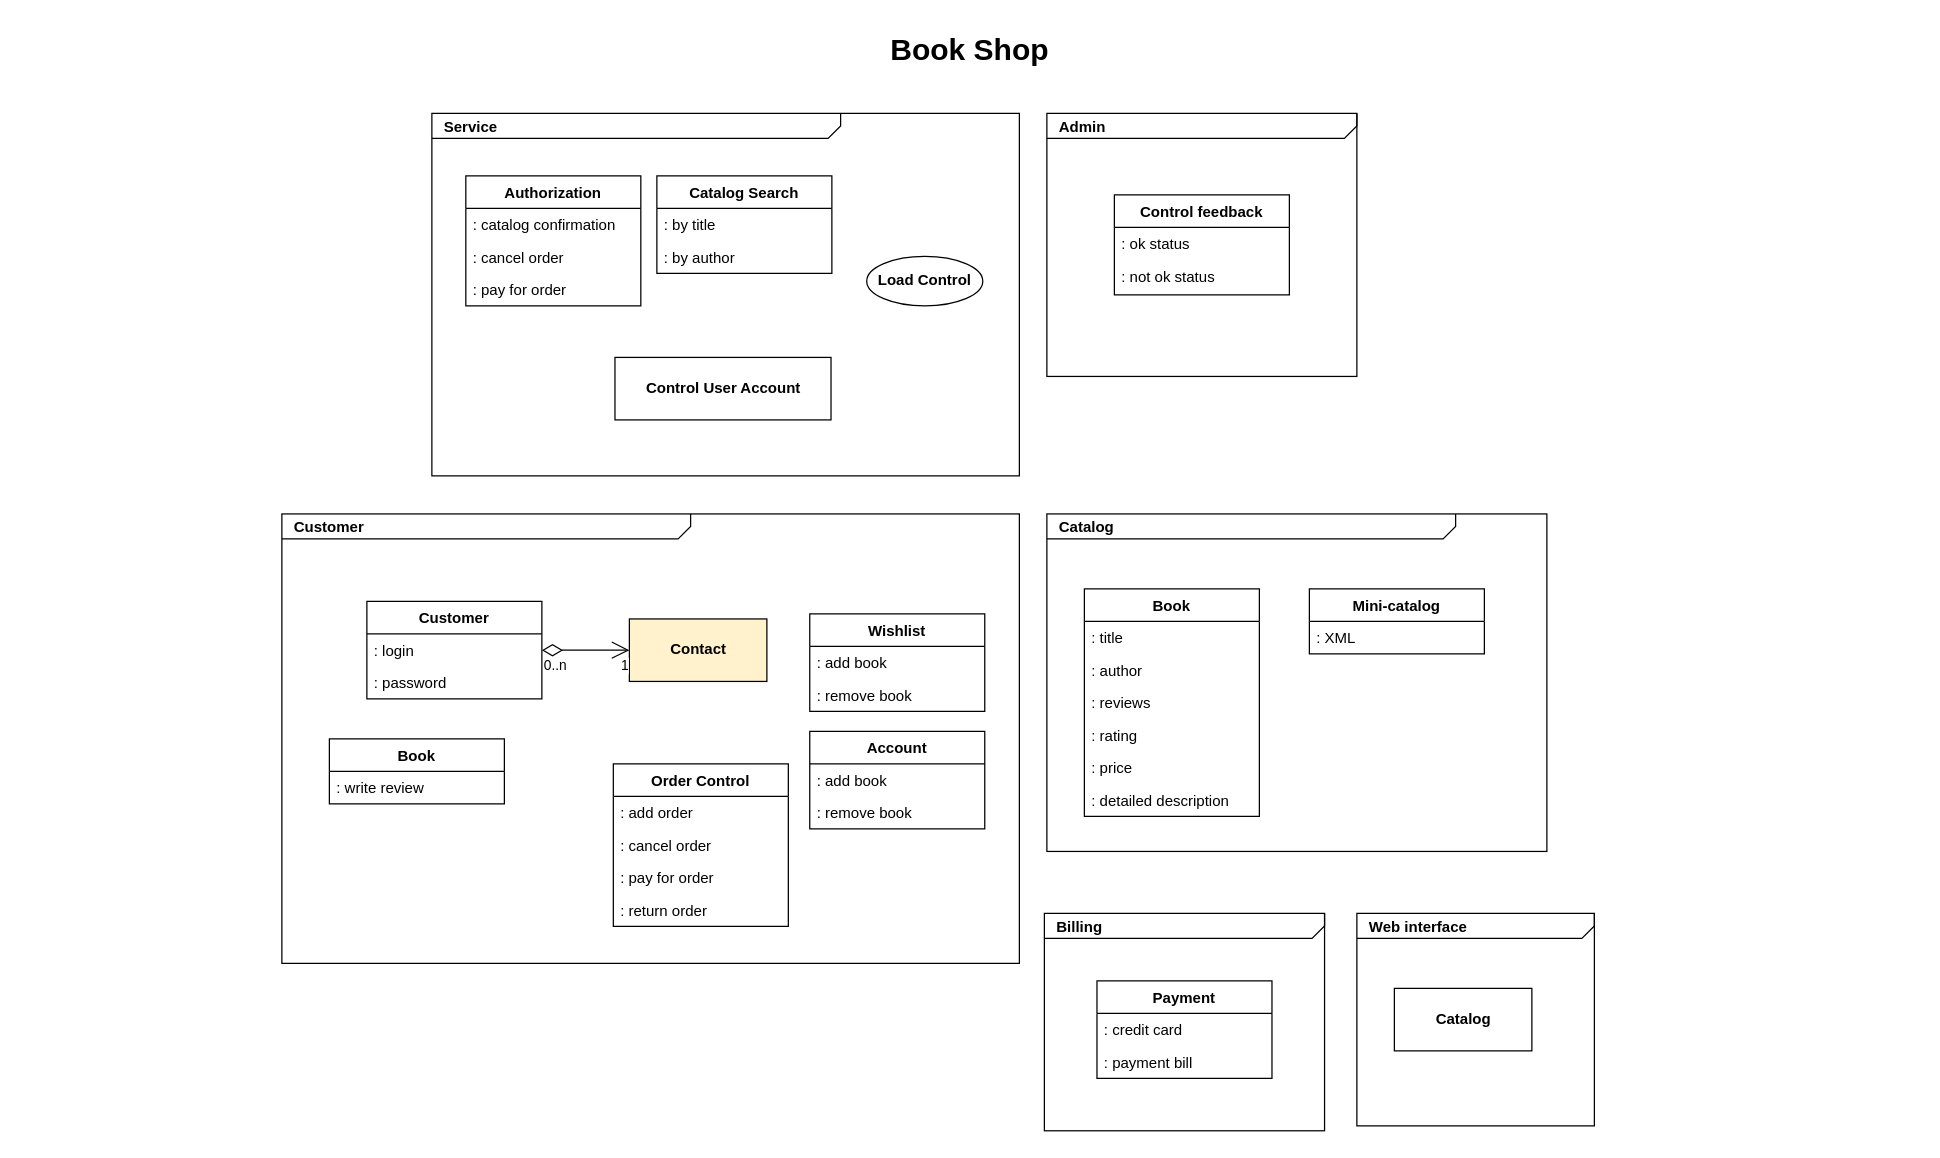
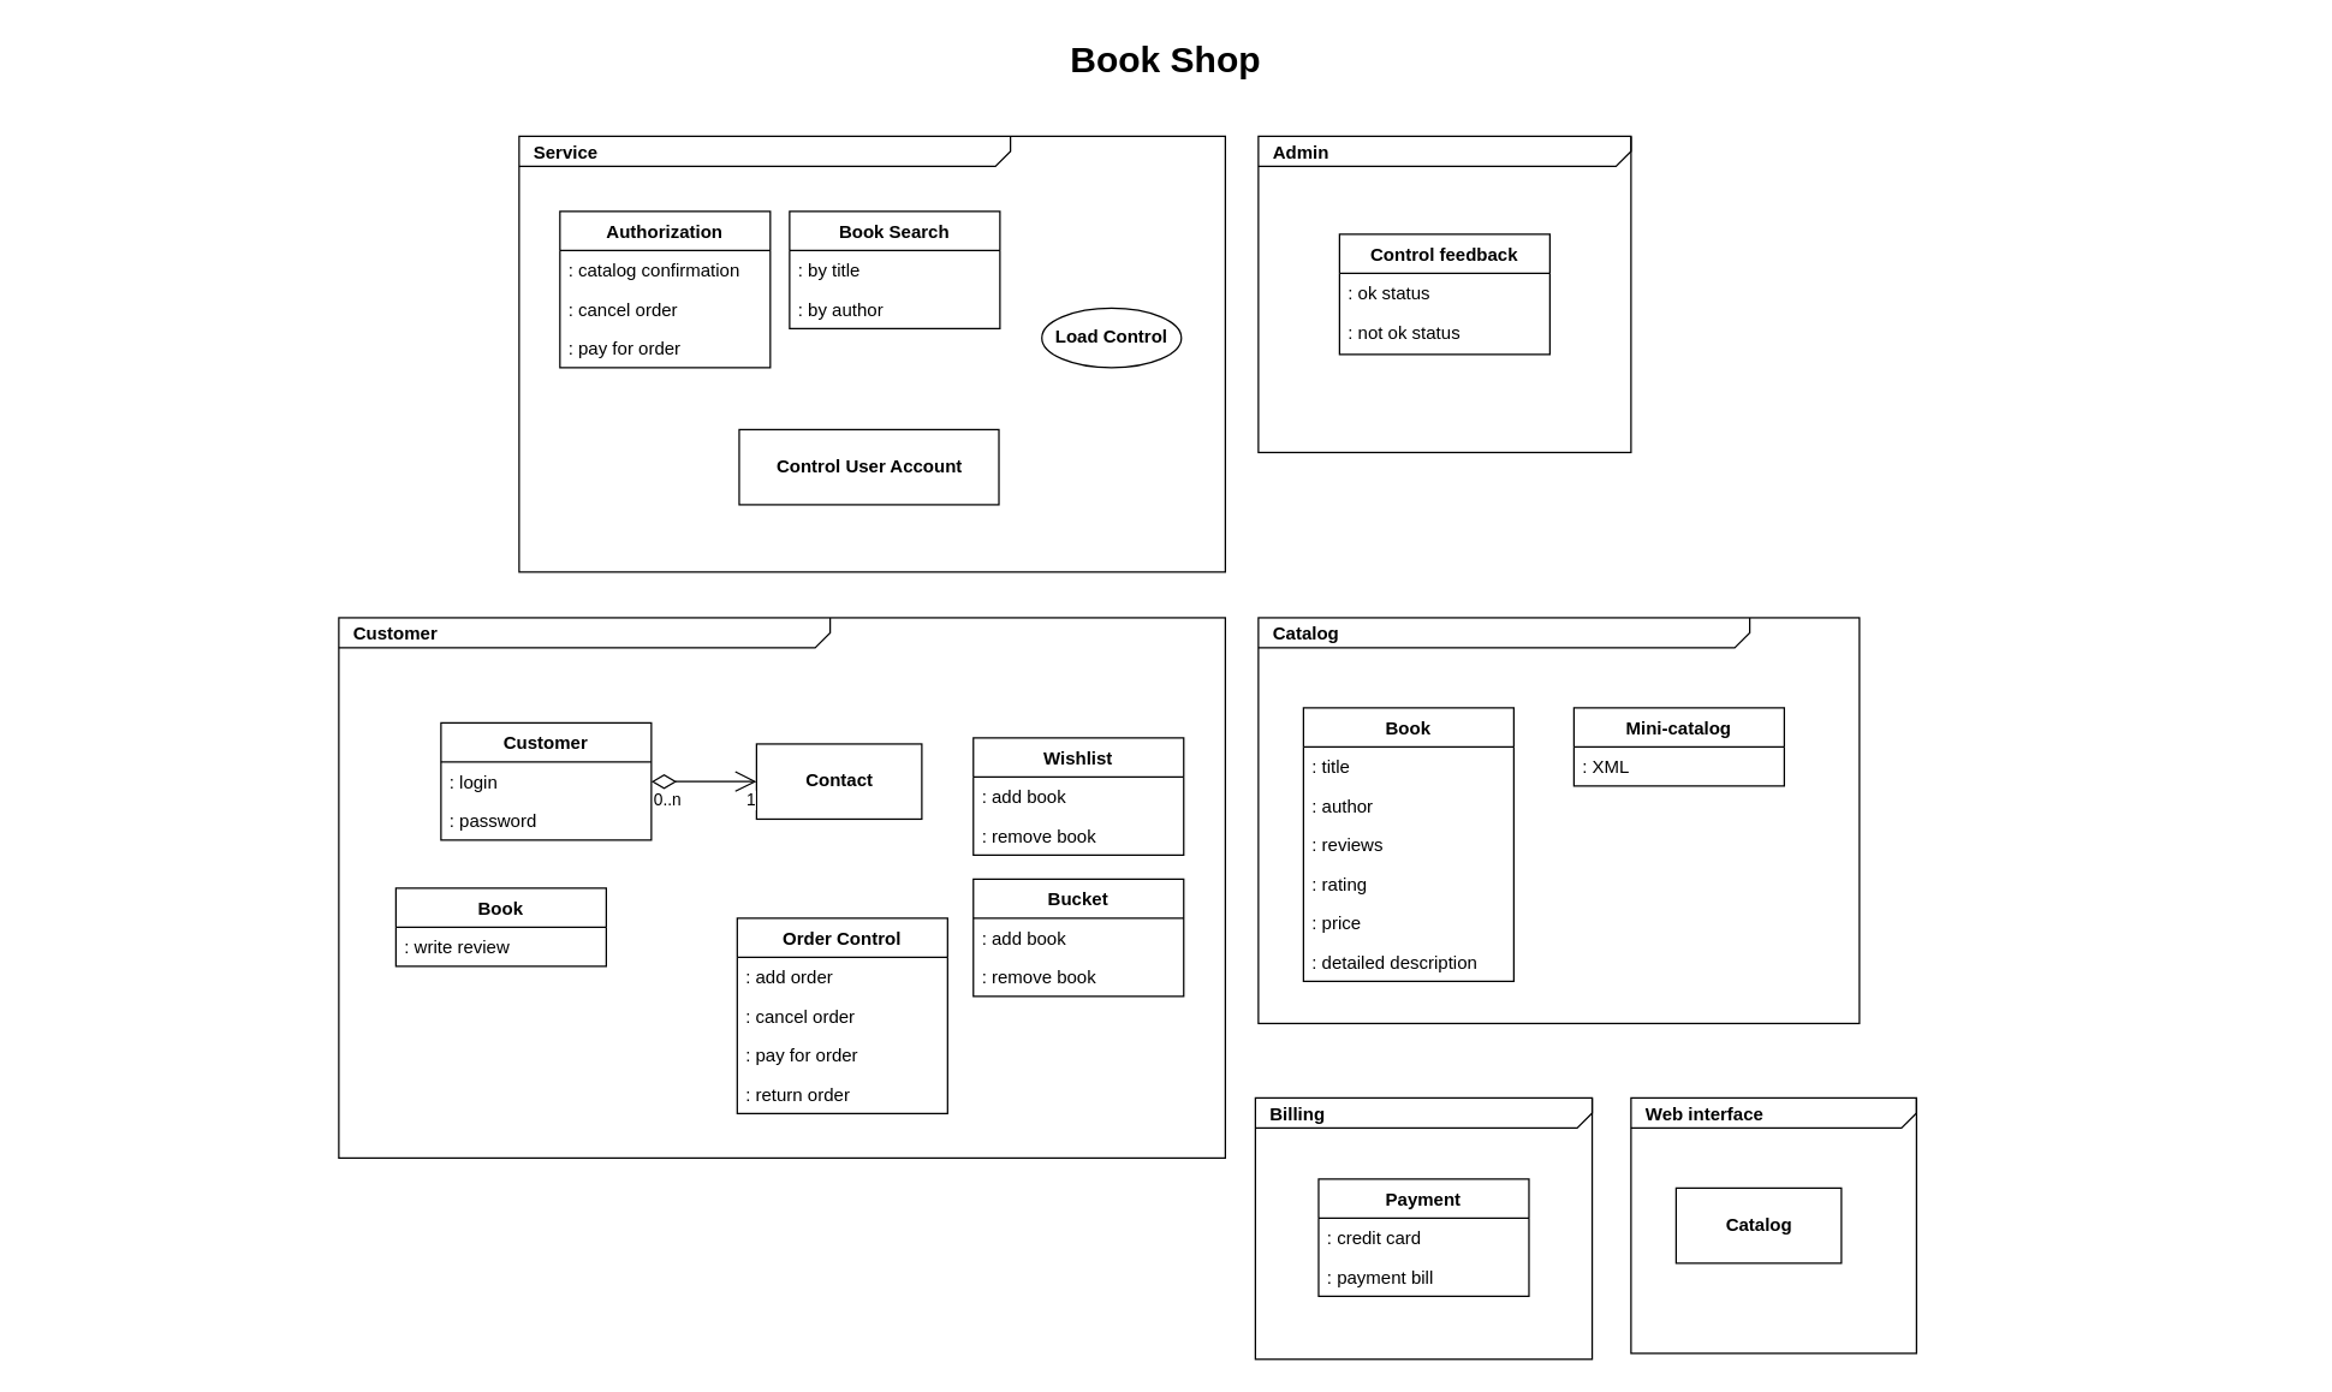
  <mxCell id="0" style=";html=1;" />
  <mxCell id="1" style=";html=1;" parent="0" />
  <mxCell id="2" value="&lt;p style=&quot;margin: 0px ; margin-top: 4px ; margin-left: 10px ; text-align: left&quot;&gt;&lt;b&gt;Web interface&lt;/b&gt;&lt;/p&gt;" style="html=1;strokeWidth=1;shape=mxgraph.sysml.package;html=1;overflow=fill;whiteSpace=wrap;fillColor=none;gradientColor=none;fontSize=12;align=center;labelX=327.64;" parent="1" vertex="1"><mxGeometry x="1085" y="730" width="190" height="170" as="geometry" /></mxCell>
  <mxCell id="3" value="Book Shop" style="text;strokeColor=none;fillColor=none;html=1;fontSize=24;fontStyle=1;verticalAlign=middle;align=center;" parent="1" vertex="1"><mxGeometry x="20" y="20" width="1510" height="40" as="geometry" /></mxCell>
  <mxCell id="4" value="&lt;p style=&quot;margin: 0px ; margin-top: 4px ; margin-left: 10px ; text-align: left&quot;&gt;&lt;b&gt;Customer&lt;/b&gt;&lt;/p&gt;" style="html=1;strokeWidth=1;shape=mxgraph.sysml.package;html=1;overflow=fill;whiteSpace=wrap;fillColor=none;gradientColor=none;fontSize=12;align=center;labelX=327.64;" vertex="1" parent="1"><mxGeometry x="225" y="410.45" width="590" height="359.55" as="geometry" /></mxCell>
  <mxCell id="5" value="&lt;p style=&quot;margin: 0px ; margin-top: 4px ; margin-left: 10px ; text-align: left&quot;&gt;&lt;b&gt;Billing&lt;/b&gt;&lt;/p&gt;" style="html=1;strokeWidth=1;shape=mxgraph.sysml.package;html=1;overflow=fill;whiteSpace=wrap;fillColor=none;gradientColor=none;fontSize=12;align=center;labelX=327.64;" vertex="1" parent="1"><mxGeometry x="835" y="730" width="224.15" height="173.93" as="geometry" /></mxCell>
  <mxCell id="6" value="&lt;p style=&quot;margin: 0px ; margin-top: 4px ; margin-left: 10px ; text-align: left&quot;&gt;&lt;b&gt;Catalog&lt;/b&gt;&lt;/p&gt;" style="html=1;strokeWidth=1;shape=mxgraph.sysml.package;html=1;overflow=fill;whiteSpace=wrap;fillColor=none;gradientColor=none;fontSize=12;align=center;labelX=327.64;" vertex="1" parent="1"><mxGeometry x="837" y="410.45" width="400" height="270" as="geometry" /></mxCell>
  <mxCell id="7" value="Customer" style="swimlane;fontStyle=1;childLayout=stackLayout;horizontal=1;startSize=26;fillColor=none;horizontalStack=0;resizeParent=1;resizeParentMax=0;resizeLast=0;collapsible=1;marginBottom=0;" vertex="1" parent="1"><mxGeometry x="293" y="480.45" width="140" height="78" as="geometry" /></mxCell>
  <mxCell id="8" value=": login" style="text;strokeColor=none;fillColor=none;align=left;verticalAlign=top;spacingLeft=4;spacingRight=4;overflow=hidden;rotatable=0;points=[[0,0.5],[1,0.5]];portConstraint=eastwest;" vertex="1" parent="7"><mxGeometry y="26" width="140" height="26" as="geometry" /></mxCell>
  <mxCell id="9" value=": password" style="text;strokeColor=none;fillColor=none;align=left;verticalAlign=top;spacingLeft=4;spacingRight=4;overflow=hidden;rotatable=0;points=[[0,0.5],[1,0.5]];portConstraint=eastwest;" vertex="1" parent="7"><mxGeometry y="52" width="140" height="26" as="geometry" /></mxCell>
- <mxCell id="10" value="&lt;b&gt;Contact&lt;/b&gt;" style="html=1;fillColor=#fff2cc;" vertex="1" parent="1"><mxGeometry x="503" y="494.45" width="110" height="50" as="geometry" /></mxCell>
+ <mxCell id="10" value="&lt;b&gt;Contact&lt;/b&gt;" style="html=1;" vertex="1" parent="1"><mxGeometry x="503" y="494.45" width="110" height="50" as="geometry" /></mxCell>
  <mxCell id="11" value="" style="endArrow=open;html=1;endSize=12;startArrow=diamondThin;startSize=14;startFill=0;edgeStyle=orthogonalEdgeStyle;" edge="1" parent="1" source="7" target="10"><mxGeometry relative="1" as="geometry"><mxPoint x="413" y="560.45" as="sourcePoint" /><mxPoint x="573" y="560.45" as="targetPoint" /></mxGeometry></mxCell>
  <mxCell id="12" value="0..n" style="edgeLabel;resizable=0;html=1;align=left;verticalAlign=top;" connectable="0" vertex="1" parent="11"><mxGeometry x="-1" relative="1" as="geometry" /></mxCell>
  <mxCell id="13" value="1" style="edgeLabel;resizable=0;html=1;align=right;verticalAlign=top;" connectable="0" vertex="1" parent="11"><mxGeometry x="1" relative="1" as="geometry" /></mxCell>
- <mxCell id="14" value="Account" style="swimlane;fontStyle=1;childLayout=stackLayout;horizontal=1;startSize=26;fillColor=none;horizontalStack=0;resizeParent=1;resizeParentMax=0;resizeLast=0;collapsible=1;marginBottom=0;" vertex="1" parent="1"><mxGeometry x="647.31" y="584.45" width="140" height="78" as="geometry" /></mxCell>
+ <mxCell id="14" value="Bucket" style="swimlane;fontStyle=1;childLayout=stackLayout;horizontal=1;startSize=26;fillColor=none;horizontalStack=0;resizeParent=1;resizeParentMax=0;resizeLast=0;collapsible=1;marginBottom=0;" vertex="1" parent="1"><mxGeometry x="647.31" y="584.45" width="140" height="78" as="geometry" /></mxCell>
  <mxCell id="15" value=": add book" style="text;strokeColor=none;fillColor=none;align=left;verticalAlign=top;spacingLeft=4;spacingRight=4;overflow=hidden;rotatable=0;points=[[0,0.5],[1,0.5]];portConstraint=eastwest;" vertex="1" parent="14"><mxGeometry y="26" width="140" height="26" as="geometry" /></mxCell>
  <mxCell id="16" value=": remove book" style="text;strokeColor=none;fillColor=none;align=left;verticalAlign=top;spacingLeft=4;spacingRight=4;overflow=hidden;rotatable=0;points=[[0,0.5],[1,0.5]];portConstraint=eastwest;" vertex="1" parent="14"><mxGeometry y="52" width="140" height="26" as="geometry" /></mxCell>
  <mxCell id="17" value="Wishlist" style="swimlane;fontStyle=1;childLayout=stackLayout;horizontal=1;startSize=26;fillColor=none;horizontalStack=0;resizeParent=1;resizeParentMax=0;resizeLast=0;collapsible=1;marginBottom=0;" vertex="1" parent="1"><mxGeometry x="647.31" y="490.45" width="140" height="78" as="geometry" /></mxCell>
  <mxCell id="18" value=": add book" style="text;strokeColor=none;fillColor=none;align=left;verticalAlign=top;spacingLeft=4;spacingRight=4;overflow=hidden;rotatable=0;points=[[0,0.5],[1,0.5]];portConstraint=eastwest;" vertex="1" parent="17"><mxGeometry y="26" width="140" height="26" as="geometry" /></mxCell>
  <mxCell id="19" value=": remove book" style="text;strokeColor=none;fillColor=none;align=left;verticalAlign=top;spacingLeft=4;spacingRight=4;overflow=hidden;rotatable=0;points=[[0,0.5],[1,0.5]];portConstraint=eastwest;" vertex="1" parent="17"><mxGeometry y="52" width="140" height="26" as="geometry" /></mxCell>
  <mxCell id="20" value="Order Control" style="swimlane;fontStyle=1;childLayout=stackLayout;horizontal=1;startSize=26;fillColor=none;horizontalStack=0;resizeParent=1;resizeParentMax=0;resizeLast=0;collapsible=1;marginBottom=0;" vertex="1" parent="1"><mxGeometry x="490.16" y="610.45" width="140" height="130" as="geometry" /></mxCell>
  <mxCell id="21" value=": add order" style="text;strokeColor=none;fillColor=none;align=left;verticalAlign=top;spacingLeft=4;spacingRight=4;overflow=hidden;rotatable=0;points=[[0,0.5],[1,0.5]];portConstraint=eastwest;" vertex="1" parent="20"><mxGeometry y="26" width="140" height="26" as="geometry" /></mxCell>
  <mxCell id="22" value=": cancel order" style="text;strokeColor=none;fillColor=none;align=left;verticalAlign=top;spacingLeft=4;spacingRight=4;overflow=hidden;rotatable=0;points=[[0,0.5],[1,0.5]];portConstraint=eastwest;" vertex="1" parent="20"><mxGeometry y="52" width="140" height="26" as="geometry" /></mxCell>
  <mxCell id="23" value=": pay for order" style="text;strokeColor=none;fillColor=none;align=left;verticalAlign=top;spacingLeft=4;spacingRight=4;overflow=hidden;rotatable=0;points=[[0,0.5],[1,0.5]];portConstraint=eastwest;" vertex="1" parent="20"><mxGeometry y="78" width="140" height="26" as="geometry" /></mxCell>
  <mxCell id="24" value=": return order" style="text;strokeColor=none;fillColor=none;align=left;verticalAlign=top;spacingLeft=4;spacingRight=4;overflow=hidden;rotatable=0;points=[[0,0.5],[1,0.5]];portConstraint=eastwest;" vertex="1" parent="20"><mxGeometry y="104" width="140" height="26" as="geometry" /></mxCell>
  <mxCell id="25" value="Payment" style="swimlane;fontStyle=1;childLayout=stackLayout;horizontal=1;startSize=26;fillColor=none;horizontalStack=0;resizeParent=1;resizeParentMax=0;resizeLast=0;collapsible=1;marginBottom=0;" vertex="1" parent="1"><mxGeometry x="877.08" y="783.93" width="140" height="78" as="geometry" /></mxCell>
  <mxCell id="26" value=": credit card" style="text;strokeColor=none;fillColor=none;align=left;verticalAlign=top;spacingLeft=4;spacingRight=4;overflow=hidden;rotatable=0;points=[[0,0.5],[1,0.5]];portConstraint=eastwest;" vertex="1" parent="25"><mxGeometry y="26" width="140" height="26" as="geometry" /></mxCell>
  <mxCell id="27" value=": payment bill" style="text;strokeColor=none;fillColor=none;align=left;verticalAlign=top;spacingLeft=4;spacingRight=4;overflow=hidden;rotatable=0;points=[[0,0.5],[1,0.5]];portConstraint=eastwest;" vertex="1" parent="25"><mxGeometry y="52" width="140" height="26" as="geometry" /></mxCell>
  <mxCell id="28" value="Book" style="swimlane;fontStyle=1;childLayout=stackLayout;horizontal=1;startSize=26;fillColor=none;horizontalStack=0;resizeParent=1;resizeParentMax=0;resizeLast=0;collapsible=1;marginBottom=0;" vertex="1" parent="1"><mxGeometry x="263" y="590.45" width="140" height="52" as="geometry" /></mxCell>
  <mxCell id="29" value=": write review" style="text;strokeColor=none;fillColor=none;align=left;verticalAlign=top;spacingLeft=4;spacingRight=4;overflow=hidden;rotatable=0;points=[[0,0.5],[1,0.5]];portConstraint=eastwest;" vertex="1" parent="28"><mxGeometry y="26" width="140" height="26" as="geometry" /></mxCell>
  <mxCell id="30" value="Book" style="swimlane;fontStyle=1;childLayout=stackLayout;horizontal=1;startSize=26;fillColor=none;horizontalStack=0;resizeParent=1;resizeParentMax=0;resizeLast=0;collapsible=1;marginBottom=0;" vertex="1" parent="1"><mxGeometry x="867" y="470.45" width="140" height="182" as="geometry" /></mxCell>
  <mxCell id="31" value=": title" style="text;strokeColor=none;fillColor=none;align=left;verticalAlign=top;spacingLeft=4;spacingRight=4;overflow=hidden;rotatable=0;points=[[0,0.5],[1,0.5]];portConstraint=eastwest;" vertex="1" parent="30"><mxGeometry y="26" width="140" height="26" as="geometry" /></mxCell>
  <mxCell id="32" value=": author" style="text;strokeColor=none;fillColor=none;align=left;verticalAlign=top;spacingLeft=4;spacingRight=4;overflow=hidden;rotatable=0;points=[[0,0.5],[1,0.5]];portConstraint=eastwest;" vertex="1" parent="30"><mxGeometry y="52" width="140" height="26" as="geometry" /></mxCell>
  <mxCell id="33" value=": reviews" style="text;strokeColor=none;fillColor=none;align=left;verticalAlign=top;spacingLeft=4;spacingRight=4;overflow=hidden;rotatable=0;points=[[0,0.5],[1,0.5]];portConstraint=eastwest;" vertex="1" parent="30"><mxGeometry y="78" width="140" height="26" as="geometry" /></mxCell>
  <mxCell id="34" value=": rating" style="text;strokeColor=none;fillColor=none;align=left;verticalAlign=top;spacingLeft=4;spacingRight=4;overflow=hidden;rotatable=0;points=[[0,0.5],[1,0.5]];portConstraint=eastwest;" vertex="1" parent="30"><mxGeometry y="104" width="140" height="26" as="geometry" /></mxCell>
  <mxCell id="35" value=": price" style="text;strokeColor=none;fillColor=none;align=left;verticalAlign=top;spacingLeft=4;spacingRight=4;overflow=hidden;rotatable=0;points=[[0,0.5],[1,0.5]];portConstraint=eastwest;" vertex="1" parent="30"><mxGeometry y="130" width="140" height="26" as="geometry" /></mxCell>
  <mxCell id="36" value=": detailed description" style="text;strokeColor=none;fillColor=none;align=left;verticalAlign=top;spacingLeft=4;spacingRight=4;overflow=hidden;rotatable=0;points=[[0,0.5],[1,0.5]];portConstraint=eastwest;" vertex="1" parent="30"><mxGeometry y="156" width="140" height="26" as="geometry" /></mxCell>
  <mxCell id="37" value="&lt;b&gt;Catalog&lt;/b&gt;" style="html=1;" vertex="1" parent="1"><mxGeometry x="1115" y="790" width="110" height="50" as="geometry" /></mxCell>
  <mxCell id="38" value="&lt;p style=&quot;margin: 0px ; margin-top: 4px ; margin-left: 10px ; text-align: left&quot;&gt;&lt;b&gt;Service&lt;/b&gt;&lt;/p&gt;" style="html=1;strokeWidth=1;shape=mxgraph.sysml.package;html=1;overflow=fill;whiteSpace=wrap;fillColor=none;gradientColor=none;fontSize=12;align=center;labelX=327.64;" vertex="1" parent="1"><mxGeometry x="345" y="90" width="470" height="290" as="geometry" /></mxCell>
  <mxCell id="39" value="Authorization" style="swimlane;fontStyle=1;childLayout=stackLayout;horizontal=1;startSize=26;fillColor=none;horizontalStack=0;resizeParent=1;resizeParentMax=0;resizeLast=0;collapsible=1;marginBottom=0;" vertex="1" parent="1"><mxGeometry x="372.16" y="140" width="140" height="104" as="geometry" /></mxCell>
  <mxCell id="40" value=": catalog confirmation" style="text;strokeColor=none;fillColor=none;align=left;verticalAlign=top;spacingLeft=4;spacingRight=4;overflow=hidden;rotatable=0;points=[[0,0.5],[1,0.5]];portConstraint=eastwest;" vertex="1" parent="39"><mxGeometry y="26" width="140" height="26" as="geometry" /></mxCell>
  <mxCell id="41" value=": cancel order" style="text;strokeColor=none;fillColor=none;align=left;verticalAlign=top;spacingLeft=4;spacingRight=4;overflow=hidden;rotatable=0;points=[[0,0.5],[1,0.5]];portConstraint=eastwest;" vertex="1" parent="39"><mxGeometry y="52" width="140" height="26" as="geometry" /></mxCell>
  <mxCell id="42" value=": pay for order" style="text;strokeColor=none;fillColor=none;align=left;verticalAlign=top;spacingLeft=4;spacingRight=4;overflow=hidden;rotatable=0;points=[[0,0.5],[1,0.5]];portConstraint=eastwest;" vertex="1" parent="39"><mxGeometry y="78" width="140" height="26" as="geometry" /></mxCell>
  <mxCell id="43" value="Mini-catalog" style="swimlane;fontStyle=1;childLayout=stackLayout;horizontal=1;startSize=26;fillColor=none;horizontalStack=0;resizeParent=1;resizeParentMax=0;resizeLast=0;collapsible=1;marginBottom=0;" vertex="1" parent="1"><mxGeometry x="1047" y="470.45" width="140" height="52" as="geometry" /></mxCell>
  <mxCell id="44" value=": XML" style="text;strokeColor=none;fillColor=none;align=left;verticalAlign=top;spacingLeft=4;spacingRight=4;overflow=hidden;rotatable=0;points=[[0,0.5],[1,0.5]];portConstraint=eastwest;" vertex="1" parent="43"><mxGeometry y="26" width="140" height="26" as="geometry" /></mxCell>
- <mxCell id="45" value="Catalog Search" style="swimlane;fontStyle=1;childLayout=stackLayout;horizontal=1;startSize=26;fillColor=none;horizontalStack=0;resizeParent=1;resizeParentMax=0;resizeLast=0;collapsible=1;marginBottom=0;" vertex="1" parent="1"><mxGeometry x="525" y="140" width="140" height="78" as="geometry" /></mxCell>
+ <mxCell id="45" value="Book Search" style="swimlane;fontStyle=1;childLayout=stackLayout;horizontal=1;startSize=26;fillColor=none;horizontalStack=0;resizeParent=1;resizeParentMax=0;resizeLast=0;collapsible=1;marginBottom=0;" vertex="1" parent="1"><mxGeometry x="525" y="140" width="140" height="78" as="geometry" /></mxCell>
  <mxCell id="46" value=": by title" style="text;strokeColor=none;fillColor=none;align=left;verticalAlign=top;spacingLeft=4;spacingRight=4;overflow=hidden;rotatable=0;points=[[0,0.5],[1,0.5]];portConstraint=eastwest;" vertex="1" parent="45"><mxGeometry y="26" width="140" height="26" as="geometry" /></mxCell>
  <mxCell id="47" value=": by author" style="text;strokeColor=none;fillColor=none;align=left;verticalAlign=top;spacingLeft=4;spacingRight=4;overflow=hidden;rotatable=0;points=[[0,0.5],[1,0.5]];portConstraint=eastwest;" vertex="1" parent="45"><mxGeometry y="52" width="140" height="26" as="geometry" /></mxCell>
  <mxCell id="48" value="&lt;p style=&quot;margin: 0px ; margin-top: 4px ; margin-left: 10px ; text-align: left&quot;&gt;&lt;b&gt;Admin&lt;/b&gt;&lt;/p&gt;" style="html=1;strokeWidth=1;shape=mxgraph.sysml.package;html=1;overflow=fill;whiteSpace=wrap;fillColor=none;gradientColor=none;fontSize=12;align=center;labelX=327.64;" vertex="1" parent="1"><mxGeometry x="837" y="90" width="248" height="210.45" as="geometry" /></mxCell>
  <mxCell id="49" value="Control feedback" style="swimlane;fontStyle=1;childLayout=stackLayout;horizontal=1;startSize=26;fillColor=none;horizontalStack=0;resizeParent=1;resizeParentMax=0;resizeLast=0;collapsible=1;marginBottom=0;" vertex="1" parent="1"><mxGeometry x="891" y="155.23" width="140" height="80" as="geometry" /></mxCell>
  <mxCell id="50" value=": ok status" style="text;strokeColor=none;fillColor=none;align=left;verticalAlign=top;spacingLeft=4;spacingRight=4;overflow=hidden;rotatable=0;points=[[0,0.5],[1,0.5]];portConstraint=eastwest;" vertex="1" parent="49"><mxGeometry y="26" width="140" height="26" as="geometry" /></mxCell>
  <mxCell id="51" value=": not ok status" style="text;strokeColor=none;fillColor=none;align=left;verticalAlign=top;spacingLeft=4;spacingRight=4;overflow=hidden;rotatable=0;points=[[0,0.5],[1,0.5]];portConstraint=eastwest;" vertex="1" parent="49"><mxGeometry y="52" width="140" height="28" as="geometry" /></mxCell>
  <mxCell id="52" value="&lt;b&gt;Control User Account&lt;/b&gt;" style="html=1;" vertex="1" parent="1"><mxGeometry x="491.47" y="285.23" width="172.84" height="50" as="geometry" /></mxCell>
  <mxCell id="53" value="&lt;b&gt;Load Control&lt;/b&gt;" style="ellipse;html=1;" vertex="1" parent="1"><mxGeometry x="692.89" y="204.45" width="92.84" height="39.55" as="geometry" /></mxCell>
